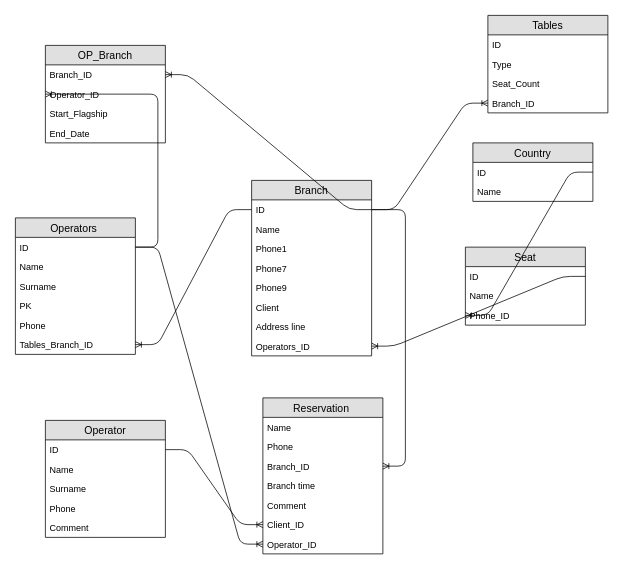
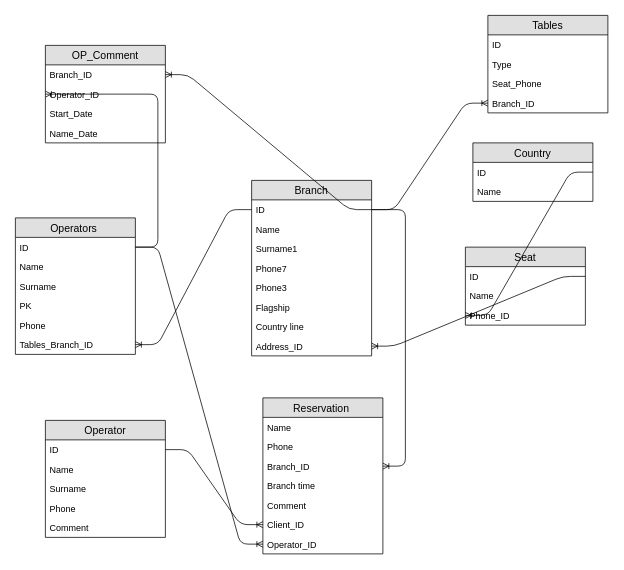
  <mxCell id="0" />
  <mxCell id="1" parent="0" />
  <mxCell id="2" value="Branch" style="swimlane;fontStyle=0;childLayout=stackLayout;horizontal=1;startSize=26;fillColor=#e0e0e0;horizontalStack=0;resizeParent=1;resizeParentMax=0;resizeLast=0;collapsible=1;marginBottom=0;swimlaneFillColor=#ffffff;align=center;fontSize=14;" parent="1" vertex="1"><mxGeometry x="335" y="240" width="160" height="234" as="geometry" /></mxCell>
  <mxCell id="3" value="ID" style="text;strokeColor=none;fillColor=none;spacingLeft=4;spacingRight=4;overflow=hidden;rotatable=0;points=[[0,0.5],[1,0.5]];portConstraint=eastwest;fontSize=12;" vertex="1" parent="2"><mxGeometry y="26" width="160" height="26" as="geometry" /></mxCell>
  <mxCell id="4" value="Name" style="text;strokeColor=none;fillColor=none;spacingLeft=4;spacingRight=4;overflow=hidden;rotatable=0;points=[[0,0.5],[1,0.5]];portConstraint=eastwest;fontSize=12;" parent="2" vertex="1"><mxGeometry y="52" width="160" height="26" as="geometry" /></mxCell>
- <mxCell id="5" value="Phone1" style="text;strokeColor=none;fillColor=none;spacingLeft=4;spacingRight=4;overflow=hidden;rotatable=0;points=[[0,0.5],[1,0.5]];portConstraint=eastwest;fontSize=12;" parent="2" vertex="1"><mxGeometry y="78" width="160" height="26" as="geometry" /></mxCell>
+ <mxCell id="5" value="Surname1" style="text;strokeColor=none;fillColor=none;spacingLeft=4;spacingRight=4;overflow=hidden;rotatable=0;points=[[0,0.5],[1,0.5]];portConstraint=eastwest;fontSize=12;" parent="2" vertex="1"><mxGeometry y="78" width="160" height="26" as="geometry" /></mxCell>
  <mxCell id="6" value="Phone7" style="text;strokeColor=none;fillColor=none;spacingLeft=4;spacingRight=4;overflow=hidden;rotatable=0;points=[[0,0.5],[1,0.5]];portConstraint=eastwest;fontSize=12;" vertex="1" parent="2"><mxGeometry y="104" width="160" height="26" as="geometry" /></mxCell>
- <mxCell id="7" value="Phone9" style="text;strokeColor=none;fillColor=none;spacingLeft=4;spacingRight=4;overflow=hidden;rotatable=0;points=[[0,0.5],[1,0.5]];portConstraint=eastwest;fontSize=12;" vertex="1" parent="2"><mxGeometry y="130" width="160" height="26" as="geometry" /></mxCell>
- <mxCell id="8" value="Client&#10;" style="text;strokeColor=none;fillColor=none;spacingLeft=4;spacingRight=4;overflow=hidden;rotatable=0;points=[[0,0.5],[1,0.5]];portConstraint=eastwest;fontSize=12;" parent="2" vertex="1"><mxGeometry y="156" width="160" height="26" as="geometry" /></mxCell>
- <mxCell id="9" value="Address line" style="text;strokeColor=none;fillColor=none;spacingLeft=4;spacingRight=4;overflow=hidden;rotatable=0;points=[[0,0.5],[1,0.5]];portConstraint=eastwest;fontSize=12;" vertex="1" parent="2"><mxGeometry y="182" width="160" height="26" as="geometry" /></mxCell>
- <mxCell id="10" value="Operators_ID" style="text;strokeColor=none;fillColor=none;spacingLeft=4;spacingRight=4;overflow=hidden;rotatable=0;points=[[0,0.5],[1,0.5]];portConstraint=eastwest;fontSize=12;" vertex="1" parent="2"><mxGeometry y="208" width="160" height="26" as="geometry" /></mxCell>
+ <mxCell id="7" value="Phone3" style="text;strokeColor=none;fillColor=none;spacingLeft=4;spacingRight=4;overflow=hidden;rotatable=0;points=[[0,0.5],[1,0.5]];portConstraint=eastwest;fontSize=12;" vertex="1" parent="2"><mxGeometry y="130" width="160" height="26" as="geometry" /></mxCell>
+ <mxCell id="8" value="Flagship&#10;" style="text;strokeColor=none;fillColor=none;spacingLeft=4;spacingRight=4;overflow=hidden;rotatable=0;points=[[0,0.5],[1,0.5]];portConstraint=eastwest;fontSize=12;" parent="2" vertex="1"><mxGeometry y="156" width="160" height="26" as="geometry" /></mxCell>
+ <mxCell id="9" value="Country line" style="text;strokeColor=none;fillColor=none;spacingLeft=4;spacingRight=4;overflow=hidden;rotatable=0;points=[[0,0.5],[1,0.5]];portConstraint=eastwest;fontSize=12;" vertex="1" parent="2"><mxGeometry y="182" width="160" height="26" as="geometry" /></mxCell>
+ <mxCell id="10" value="Address_ID" style="text;strokeColor=none;fillColor=none;spacingLeft=4;spacingRight=4;overflow=hidden;rotatable=0;points=[[0,0.5],[1,0.5]];portConstraint=eastwest;fontSize=12;" vertex="1" parent="2"><mxGeometry y="208" width="160" height="26" as="geometry" /></mxCell>
  <mxCell id="11" value="Tables" style="swimlane;fontStyle=0;childLayout=stackLayout;horizontal=1;startSize=26;fillColor=#e0e0e0;horizontalStack=0;resizeParent=1;resizeParentMax=0;resizeLast=0;collapsible=1;marginBottom=0;swimlaneFillColor=#ffffff;align=center;fontSize=14;" vertex="1" parent="1"><mxGeometry x="650" y="20" width="160" height="130" as="geometry" /></mxCell>
  <mxCell id="12" value="ID" style="text;strokeColor=none;fillColor=none;spacingLeft=4;spacingRight=4;overflow=hidden;rotatable=0;points=[[0,0.5],[1,0.5]];portConstraint=eastwest;fontSize=12;" vertex="1" parent="11"><mxGeometry y="26" width="160" height="26" as="geometry" /></mxCell>
  <mxCell id="13" value="Type" style="text;strokeColor=none;fillColor=none;spacingLeft=4;spacingRight=4;overflow=hidden;rotatable=0;points=[[0,0.5],[1,0.5]];portConstraint=eastwest;fontSize=12;" vertex="1" parent="11"><mxGeometry y="52" width="160" height="26" as="geometry" /></mxCell>
- <mxCell id="14" value="Seat_Count" style="text;strokeColor=none;fillColor=none;spacingLeft=4;spacingRight=4;overflow=hidden;rotatable=0;points=[[0,0.5],[1,0.5]];portConstraint=eastwest;fontSize=12;" vertex="1" parent="11"><mxGeometry y="78" width="160" height="26" as="geometry" /></mxCell>
+ <mxCell id="14" value="Seat_Phone" style="text;strokeColor=none;fillColor=none;spacingLeft=4;spacingRight=4;overflow=hidden;rotatable=0;points=[[0,0.5],[1,0.5]];portConstraint=eastwest;fontSize=12;" vertex="1" parent="11"><mxGeometry y="78" width="160" height="26" as="geometry" /></mxCell>
  <mxCell id="15" value="Branch_ID" style="text;strokeColor=none;fillColor=none;spacingLeft=4;spacingRight=4;overflow=hidden;rotatable=0;points=[[0,0.5],[1,0.5]];portConstraint=eastwest;fontSize=12;" vertex="1" parent="11"><mxGeometry y="104" width="160" height="26" as="geometry" /></mxCell>
  <mxCell id="16" value="" style="edgeStyle=entityRelationEdgeStyle;fontSize=12;html=1;endArrow=ERoneToMany;entryX=0;entryY=0.5;entryDx=0;entryDy=0;exitX=1;exitY=0.5;exitDx=0;exitDy=0;" edge="1" parent="1" source="3" target="15"><mxGeometry width="100" height="100" relative="1" as="geometry"><mxPoint x="60" y="280" as="sourcePoint" /><mxPoint x="160" y="180" as="targetPoint" /></mxGeometry></mxCell>
  <mxCell id="17" value="Operators " style="swimlane;fontStyle=0;childLayout=stackLayout;horizontal=1;startSize=26;fillColor=#e0e0e0;horizontalStack=0;resizeParent=1;resizeParentMax=0;resizeLast=0;collapsible=1;marginBottom=0;swimlaneFillColor=#ffffff;align=center;fontSize=14;" vertex="1" parent="1"><mxGeometry x="20" y="290" width="160" height="182" as="geometry" /></mxCell>
  <mxCell id="18" value="ID" style="text;strokeColor=none;fillColor=none;spacingLeft=4;spacingRight=4;overflow=hidden;rotatable=0;points=[[0,0.5],[1,0.5]];portConstraint=eastwest;fontSize=12;" vertex="1" parent="17"><mxGeometry y="26" width="160" height="26" as="geometry" /></mxCell>
  <mxCell id="19" value="Name" style="text;strokeColor=none;fillColor=none;spacingLeft=4;spacingRight=4;overflow=hidden;rotatable=0;points=[[0,0.5],[1,0.5]];portConstraint=eastwest;fontSize=12;" vertex="1" parent="17"><mxGeometry y="52" width="160" height="26" as="geometry" /></mxCell>
  <mxCell id="20" value="Surname" style="text;strokeColor=none;fillColor=none;spacingLeft=4;spacingRight=4;overflow=hidden;rotatable=0;points=[[0,0.5],[1,0.5]];portConstraint=eastwest;fontSize=12;" vertex="1" parent="17"><mxGeometry y="78" width="160" height="26" as="geometry" /></mxCell>
  <mxCell id="21" value="PK" style="text;strokeColor=none;fillColor=none;spacingLeft=4;spacingRight=4;overflow=hidden;rotatable=0;points=[[0,0.5],[1,0.5]];portConstraint=eastwest;fontSize=12;" vertex="1" parent="17"><mxGeometry y="104" width="160" height="26" as="geometry" /></mxCell>
  <mxCell id="22" value="Phone" style="text;strokeColor=none;fillColor=none;spacingLeft=4;spacingRight=4;overflow=hidden;rotatable=0;points=[[0,0.5],[1,0.5]];portConstraint=eastwest;fontSize=12;" vertex="1" parent="17"><mxGeometry y="130" width="160" height="26" as="geometry" /></mxCell>
  <mxCell id="23" value="Tables_Branch_ID" style="text;strokeColor=none;fillColor=none;spacingLeft=4;spacingRight=4;overflow=hidden;rotatable=0;points=[[0,0.5],[1,0.5]];portConstraint=eastwest;fontSize=12;" vertex="1" parent="17"><mxGeometry y="156" width="160" height="26" as="geometry" /></mxCell>
- <mxCell id="24" value="OP_Branch" style="swimlane;fontStyle=0;childLayout=stackLayout;horizontal=1;startSize=26;fillColor=#e0e0e0;horizontalStack=0;resizeParent=1;resizeParentMax=0;resizeLast=0;collapsible=1;marginBottom=0;swimlaneFillColor=#ffffff;align=center;fontSize=14;" vertex="1" parent="1"><mxGeometry x="60" y="60" width="160" height="130" as="geometry" /></mxCell>
+ <mxCell id="24" value="OP_Comment" style="swimlane;fontStyle=0;childLayout=stackLayout;horizontal=1;startSize=26;fillColor=#e0e0e0;horizontalStack=0;resizeParent=1;resizeParentMax=0;resizeLast=0;collapsible=1;marginBottom=0;swimlaneFillColor=#ffffff;align=center;fontSize=14;" vertex="1" parent="1"><mxGeometry x="60" y="60" width="160" height="130" as="geometry" /></mxCell>
  <mxCell id="25" value="Branch_ID" style="text;strokeColor=none;fillColor=none;spacingLeft=4;spacingRight=4;overflow=hidden;rotatable=0;points=[[0,0.5],[1,0.5]];portConstraint=eastwest;fontSize=12;" vertex="1" parent="24"><mxGeometry y="26" width="160" height="26" as="geometry" /></mxCell>
  <mxCell id="26" value="Operator_ID" style="text;strokeColor=none;fillColor=none;spacingLeft=4;spacingRight=4;overflow=hidden;rotatable=0;points=[[0,0.5],[1,0.5]];portConstraint=eastwest;fontSize=12;" vertex="1" parent="24"><mxGeometry y="52" width="160" height="26" as="geometry" /></mxCell>
- <mxCell id="27" value="Start_Flagship" style="text;strokeColor=none;fillColor=none;spacingLeft=4;spacingRight=4;overflow=hidden;rotatable=0;points=[[0,0.5],[1,0.5]];portConstraint=eastwest;fontSize=12;" vertex="1" parent="24"><mxGeometry y="78" width="160" height="26" as="geometry" /></mxCell>
- <mxCell id="28" value="End_Date" style="text;strokeColor=none;fillColor=none;spacingLeft=4;spacingRight=4;overflow=hidden;rotatable=0;points=[[0,0.5],[1,0.5]];portConstraint=eastwest;fontSize=12;" vertex="1" parent="24"><mxGeometry y="104" width="160" height="26" as="geometry" /></mxCell>
+ <mxCell id="27" value="Start_Date" style="text;strokeColor=none;fillColor=none;spacingLeft=4;spacingRight=4;overflow=hidden;rotatable=0;points=[[0,0.5],[1,0.5]];portConstraint=eastwest;fontSize=12;" vertex="1" parent="24"><mxGeometry y="78" width="160" height="26" as="geometry" /></mxCell>
+ <mxCell id="28" value="Name_Date" style="text;strokeColor=none;fillColor=none;spacingLeft=4;spacingRight=4;overflow=hidden;rotatable=0;points=[[0,0.5],[1,0.5]];portConstraint=eastwest;fontSize=12;" vertex="1" parent="24"><mxGeometry y="104" width="160" height="26" as="geometry" /></mxCell>
  <mxCell id="29" value="" style="edgeStyle=entityRelationEdgeStyle;fontSize=12;html=1;endArrow=ERoneToMany;entryX=0;entryY=0.5;entryDx=0;entryDy=0;" edge="1" parent="1" source="18" target="26"><mxGeometry width="100" height="100" relative="1" as="geometry"><mxPoint x="20" y="250" as="sourcePoint" /><mxPoint x="140" y="580" as="targetPoint" /></mxGeometry></mxCell>
  <mxCell id="30" value="" style="edgeStyle=entityRelationEdgeStyle;fontSize=12;html=1;endArrow=ERoneToMany;exitX=1;exitY=0.5;exitDx=0;exitDy=0;" edge="1" parent="1" source="3" target="25"><mxGeometry width="100" height="100" relative="1" as="geometry"><mxPoint x="50" y="290" as="sourcePoint" /><mxPoint x="150" y="190" as="targetPoint" /></mxGeometry></mxCell>
  <mxCell id="31" value="" style="edgeStyle=entityRelationEdgeStyle;fontSize=12;html=1;endArrow=ERoneToMany;" edge="1" parent="1" source="3" target="23"><mxGeometry width="100" height="100" relative="1" as="geometry"><mxPoint x="200" y="-71" as="sourcePoint" /><mxPoint x="140" y="610" as="targetPoint" /></mxGeometry></mxCell>
  <mxCell id="32" value="Operator" style="swimlane;fontStyle=0;childLayout=stackLayout;horizontal=1;startSize=26;fillColor=#e0e0e0;horizontalStack=0;resizeParent=1;resizeParentMax=0;resizeLast=0;collapsible=1;marginBottom=0;swimlaneFillColor=#ffffff;align=center;fontSize=14;" vertex="1" parent="1"><mxGeometry x="60" y="560" width="160" height="156" as="geometry" /></mxCell>
  <mxCell id="33" value="ID" style="text;strokeColor=none;fillColor=none;spacingLeft=4;spacingRight=4;overflow=hidden;rotatable=0;points=[[0,0.5],[1,0.5]];portConstraint=eastwest;fontSize=12;" vertex="1" parent="32"><mxGeometry y="26" width="160" height="26" as="geometry" /></mxCell>
  <mxCell id="34" value="Name" style="text;strokeColor=none;fillColor=none;spacingLeft=4;spacingRight=4;overflow=hidden;rotatable=0;points=[[0,0.5],[1,0.5]];portConstraint=eastwest;fontSize=12;" vertex="1" parent="32"><mxGeometry y="52" width="160" height="26" as="geometry" /></mxCell>
  <mxCell id="35" value="Surname" style="text;strokeColor=none;fillColor=none;spacingLeft=4;spacingRight=4;overflow=hidden;rotatable=0;points=[[0,0.5],[1,0.5]];portConstraint=eastwest;fontSize=12;" vertex="1" parent="32"><mxGeometry y="78" width="160" height="26" as="geometry" /></mxCell>
  <mxCell id="36" value="Phone" style="text;strokeColor=none;fillColor=none;spacingLeft=4;spacingRight=4;overflow=hidden;rotatable=0;points=[[0,0.5],[1,0.5]];portConstraint=eastwest;fontSize=12;" vertex="1" parent="32"><mxGeometry y="104" width="160" height="26" as="geometry" /></mxCell>
  <mxCell id="37" value="Comment" style="text;strokeColor=none;fillColor=none;spacingLeft=4;spacingRight=4;overflow=hidden;rotatable=0;points=[[0,0.5],[1,0.5]];portConstraint=eastwest;fontSize=12;" vertex="1" parent="32"><mxGeometry y="130" width="160" height="26" as="geometry" /></mxCell>
  <mxCell id="38" value="Reservation " style="swimlane;fontStyle=0;childLayout=stackLayout;horizontal=1;startSize=26;fillColor=#e0e0e0;horizontalStack=0;resizeParent=1;resizeParentMax=0;resizeLast=0;collapsible=1;marginBottom=0;swimlaneFillColor=#ffffff;align=center;fontSize=14;" vertex="1" parent="1"><mxGeometry x="350" y="530" width="160" height="208" as="geometry" /></mxCell>
  <mxCell id="39" value="Name" style="text;strokeColor=none;fillColor=none;spacingLeft=4;spacingRight=4;overflow=hidden;rotatable=0;points=[[0,0.5],[1,0.5]];portConstraint=eastwest;fontSize=12;" vertex="1" parent="38"><mxGeometry y="26" width="160" height="26" as="geometry" /></mxCell>
  <mxCell id="40" value="Phone" style="text;strokeColor=none;fillColor=none;spacingLeft=4;spacingRight=4;overflow=hidden;rotatable=0;points=[[0,0.5],[1,0.5]];portConstraint=eastwest;fontSize=12;" vertex="1" parent="38"><mxGeometry y="52" width="160" height="26" as="geometry" /></mxCell>
  <mxCell id="41" value="Branch_ID" style="text;strokeColor=none;fillColor=none;spacingLeft=4;spacingRight=4;overflow=hidden;rotatable=0;points=[[0,0.5],[1,0.5]];portConstraint=eastwest;fontSize=12;" vertex="1" parent="38"><mxGeometry y="78" width="160" height="26" as="geometry" /></mxCell>
  <mxCell id="42" value="Branch time" style="text;strokeColor=none;fillColor=none;spacingLeft=4;spacingRight=4;overflow=hidden;rotatable=0;points=[[0,0.5],[1,0.5]];portConstraint=eastwest;fontSize=12;" vertex="1" parent="38"><mxGeometry y="104" width="160" height="26" as="geometry" /></mxCell>
  <mxCell id="43" value="Comment" style="text;strokeColor=none;fillColor=none;spacingLeft=4;spacingRight=4;overflow=hidden;rotatable=0;points=[[0,0.5],[1,0.5]];portConstraint=eastwest;fontSize=12;" vertex="1" parent="38"><mxGeometry y="130" width="160" height="26" as="geometry" /></mxCell>
  <mxCell id="44" value="Client_ID" style="text;strokeColor=none;fillColor=none;spacingLeft=4;spacingRight=4;overflow=hidden;rotatable=0;points=[[0,0.5],[1,0.5]];portConstraint=eastwest;fontSize=12;" vertex="1" parent="38"><mxGeometry y="156" width="160" height="26" as="geometry" /></mxCell>
  <mxCell id="45" value="Operator_ID" style="text;strokeColor=none;fillColor=none;spacingLeft=4;spacingRight=4;overflow=hidden;rotatable=0;points=[[0,0.5],[1,0.5]];portConstraint=eastwest;fontSize=12;" vertex="1" parent="38"><mxGeometry y="182" width="160" height="26" as="geometry" /></mxCell>
  <mxCell id="46" value="" style="edgeStyle=entityRelationEdgeStyle;fontSize=12;html=1;endArrow=ERoneToMany;entryX=0;entryY=0.5;entryDx=0;entryDy=0;" edge="1" parent="1" source="33" target="44"><mxGeometry width="100" height="100" relative="1" as="geometry"><mxPoint x="220" y="920" as="sourcePoint" /><mxPoint x="320" y="820" as="targetPoint" /></mxGeometry></mxCell>
  <mxCell id="47" value="" style="edgeStyle=entityRelationEdgeStyle;fontSize=12;html=1;endArrow=ERoneToMany;entryX=0;entryY=0.5;entryDx=0;entryDy=0;exitX=1;exitY=0.5;exitDx=0;exitDy=0;" edge="1" parent="1" source="18" target="45"><mxGeometry width="100" height="100" relative="1" as="geometry"><mxPoint x="600" y="630" as="sourcePoint" /><mxPoint x="700" y="530" as="targetPoint" /></mxGeometry></mxCell>
  <mxCell id="48" value="" style="edgeStyle=entityRelationEdgeStyle;fontSize=12;html=1;endArrow=ERoneToMany;exitX=1;exitY=0.5;exitDx=0;exitDy=0;" edge="1" parent="1" source="3" target="41"><mxGeometry width="100" height="100" relative="1" as="geometry"><mxPoint x="640" y="530" as="sourcePoint" /><mxPoint x="740" y="430" as="targetPoint" /></mxGeometry></mxCell>
  <mxCell id="49" value="Country" style="swimlane;fontStyle=0;childLayout=stackLayout;horizontal=1;startSize=26;fillColor=#e0e0e0;horizontalStack=0;resizeParent=1;resizeParentMax=0;resizeLast=0;collapsible=1;marginBottom=0;swimlaneFillColor=#ffffff;align=center;fontSize=14;" vertex="1" parent="1"><mxGeometry x="630" y="190" width="160" height="78" as="geometry" /></mxCell>
  <mxCell id="50" value="ID" style="text;strokeColor=none;fillColor=none;spacingLeft=4;spacingRight=4;overflow=hidden;rotatable=0;points=[[0,0.5],[1,0.5]];portConstraint=eastwest;fontSize=12;" vertex="1" parent="49"><mxGeometry y="26" width="160" height="26" as="geometry" /></mxCell>
  <mxCell id="51" value="Name" style="text;strokeColor=none;fillColor=none;spacingLeft=4;spacingRight=4;overflow=hidden;rotatable=0;points=[[0,0.5],[1,0.5]];portConstraint=eastwest;fontSize=12;" vertex="1" parent="49"><mxGeometry y="52" width="160" height="26" as="geometry" /></mxCell>
  <mxCell id="52" value="Seat" style="swimlane;fontStyle=0;childLayout=stackLayout;horizontal=1;startSize=26;fillColor=#e0e0e0;horizontalStack=0;resizeParent=1;resizeParentMax=0;resizeLast=0;collapsible=1;marginBottom=0;swimlaneFillColor=#ffffff;align=center;fontSize=14;" vertex="1" parent="1"><mxGeometry x="620" y="329" width="160" height="104" as="geometry" /></mxCell>
  <mxCell id="53" value="ID" style="text;strokeColor=none;fillColor=none;spacingLeft=4;spacingRight=4;overflow=hidden;rotatable=0;points=[[0,0.5],[1,0.5]];portConstraint=eastwest;fontSize=12;" vertex="1" parent="52"><mxGeometry y="26" width="160" height="26" as="geometry" /></mxCell>
  <mxCell id="54" value="Name" style="text;strokeColor=none;fillColor=none;spacingLeft=4;spacingRight=4;overflow=hidden;rotatable=0;points=[[0,0.5],[1,0.5]];portConstraint=eastwest;fontSize=12;" vertex="1" parent="52"><mxGeometry y="52" width="160" height="26" as="geometry" /></mxCell>
  <mxCell id="55" value="Phone_ID" style="text;strokeColor=none;fillColor=none;spacingLeft=4;spacingRight=4;overflow=hidden;rotatable=0;points=[[0,0.5],[1,0.5]];portConstraint=eastwest;fontSize=12;" vertex="1" parent="52"><mxGeometry y="78" width="160" height="26" as="geometry" /></mxCell>
  <mxCell id="56" value="" style="edgeStyle=entityRelationEdgeStyle;fontSize=12;html=1;endArrow=ERoneToMany;entryX=0;entryY=0.5;entryDx=0;entryDy=0;exitX=1;exitY=0.5;exitDx=0;exitDy=0;" edge="1" parent="1" source="50" target="55"><mxGeometry width="100" height="100" relative="1" as="geometry"><mxPoint x="260" y="110" as="sourcePoint" /><mxPoint x="360" y="10" as="targetPoint" /></mxGeometry></mxCell>
  <mxCell id="57" value="" style="edgeStyle=entityRelationEdgeStyle;fontSize=12;html=1;endArrow=ERoneToMany;exitX=1;exitY=0.5;exitDx=0;exitDy=0;" edge="1" parent="1" source="53" target="10"><mxGeometry width="100" height="100" relative="1" as="geometry"><mxPoint x="670" y="470" as="sourcePoint" /><mxPoint x="770" y="370" as="targetPoint" /></mxGeometry></mxCell>
